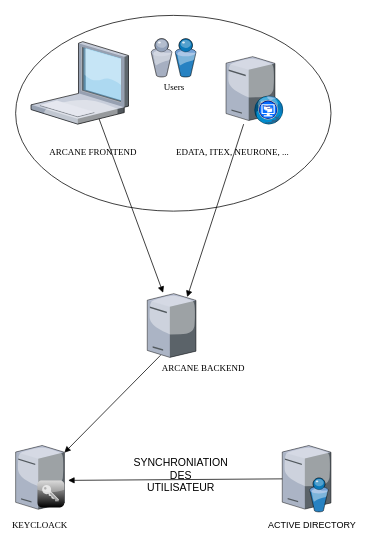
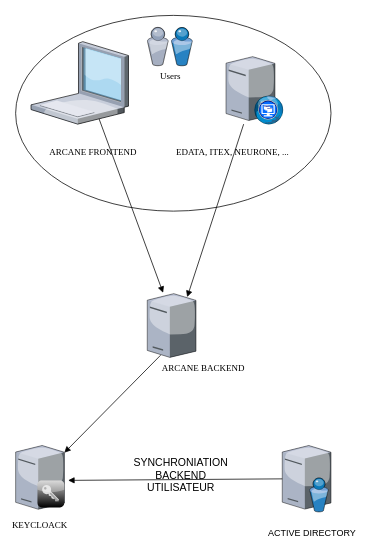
  <mxCell id="0" />
  <mxCell id="1" parent="0" />
  <mxCell id="2" value="" style="ellipse;whiteSpace=wrap;html=1;rounded=0;shadow=0;comic=0;strokeWidth=1;fontFamily=Verdana;" parent="1" vertex="1"><mxGeometry x="20" y="20" width="420.5" height="261" as="geometry" /></mxCell>
  <mxCell id="3" value="" style="verticalLabelPosition=bottom;aspect=fixed;html=1;verticalAlign=top;strokeColor=none;align=center;outlineConnect=0;shape=mxgraph.citrix.laptop_1;" vertex="1" parent="1"><mxGeometry x="40.5" y="55" width="130" height="110" as="geometry" /></mxCell>
  <mxCell id="4" value="" style="verticalLabelPosition=bottom;aspect=fixed;html=1;verticalAlign=top;strokeColor=none;align=center;outlineConnect=0;shape=mxgraph.citrix.license_server;" vertex="1" parent="1"><mxGeometry x="20" y="593.5" width="65" height="85" as="geometry" /></mxCell>
  <mxCell id="5" value="" style="verticalLabelPosition=bottom;aspect=fixed;html=1;verticalAlign=top;strokeColor=none;align=center;outlineConnect=0;shape=mxgraph.citrix.role_security;fillColor=#CCCCCC;gradientColor=#000000;gradientDirection=south;" vertex="1" parent="1"><mxGeometry x="49" y="640" width="36" height="36" as="geometry" /></mxCell>
  <mxCell id="6" value="" style="verticalLabelPosition=bottom;aspect=fixed;html=1;verticalAlign=top;strokeColor=none;align=center;outlineConnect=0;shape=mxgraph.citrix.directory_server;" vertex="1" parent="1"><mxGeometry x="375.5" y="593.5" width="65" height="88.5" as="geometry" /></mxCell>
  <mxCell id="7" value="" style="verticalLabelPosition=bottom;aspect=fixed;html=1;verticalAlign=top;strokeColor=none;align=center;outlineConnect=0;shape=mxgraph.citrix.desktop_web;" vertex="1" parent="1"><mxGeometry x="300.5" y="75" width="76.5" height="90" as="geometry" /></mxCell>
- <mxCell id="8" value="Users" style="verticalLabelPosition=bottom;aspect=fixed;html=1;verticalAlign=top;strokeColor=none;shape=mxgraph.citrix.users;rounded=0;shadow=0;comic=0;fontFamily=Verdana;" parent="1" vertex="1"><mxGeometry x="200.5" y="51" width="60" height="51.16" as="geometry" /></mxCell>
+ <mxCell id="8" value="Users" style="verticalLabelPosition=bottom;aspect=fixed;html=1;verticalAlign=top;strokeColor=none;shape=mxgraph.citrix.users;rounded=0;shadow=0;comic=0;fontFamily=Verdana;" parent="1" vertex="1"><mxGeometry x="195.5" y="36" width="60" height="51.16" as="geometry" /></mxCell>
  <mxCell id="9" value="EDATA, ITEX, NEURONE, ..." style="edgeStyle=none;rounded=0;html=1;entryX=0.82;entryY=0.054;entryPerimeter=0;labelBackgroundColor=none;startArrow=none;startFill=0;endArrow=block;endFill=1;strokeWidth=1;fontFamily=Verdana;fontSize=12;entryDx=0;entryDy=0;" edge="1" parent="1" source="7" target="11"><mxGeometry x="-0.667" y="-3" relative="1" as="geometry"><mxPoint as="offset" /><mxPoint x="327.639" y="133" as="sourcePoint" /><mxPoint x="250.24" y="446.46" as="targetPoint" /></mxGeometry></mxCell>
  <mxCell id="10" value="ARCANE FRONTEND" style="edgeStyle=none;rounded=0;html=1;labelBackgroundColor=none;startArrow=none;startFill=0;endArrow=block;endFill=1;strokeWidth=1;fontFamily=Verdana;fontSize=12;entryX=0.325;entryY=-0.013;entryDx=0;entryDy=0;entryPerimeter=0;" edge="1" parent="1" target="11"><mxGeometry x="-0.685" y="-22" relative="1" as="geometry"><mxPoint x="-1" as="offset" /><mxPoint x="131.259" y="158" as="sourcePoint" /><mxPoint x="250.5" y="441" as="targetPoint" /></mxGeometry></mxCell>
  <mxCell id="11" value="" style="verticalLabelPosition=bottom;aspect=fixed;html=1;verticalAlign=top;strokeColor=none;shape=mxgraph.citrix.tower_server;rounded=0;shadow=0;comic=0;fontFamily=Verdana;" parent="1" vertex="1"><mxGeometry x="195.5" y="391" width="65" height="85" as="geometry" /></mxCell>
  <mxCell id="12" value="&lt;div&gt;ARCANE BACKEND&lt;/div&gt;" style="edgeStyle=none;rounded=0;html=1;labelBackgroundColor=none;startArrow=none;startFill=0;endArrow=block;endFill=1;strokeWidth=1;fontFamily=Verdana;fontSize=12;exitX=0.274;exitY=0.966;exitDx=0;exitDy=0;exitPerimeter=0;" edge="1" parent="1" source="11" target="4"><mxGeometry x="-1" y="59" relative="1" as="geometry"><mxPoint x="15" y="-25" as="offset" /><mxPoint x="813" y="144.079" as="sourcePoint" /><mxPoint x="309.874" y="156.92" as="targetPoint" /></mxGeometry></mxCell>
  <mxCell id="13" value="KEYCLOACK" style="edgeStyle=none;rounded=0;html=1;labelBackgroundColor=none;startArrow=none;startFill=0;endArrow=block;endFill=1;strokeWidth=1;fontFamily=Verdana;fontSize=12;entryX=1.077;entryY=0.547;entryDx=0;entryDy=0;entryPerimeter=0;" edge="1" parent="1" source="6" target="4"><mxGeometry x="1" y="71" relative="1" as="geometry"><mxPoint x="-38" y="-11" as="offset" /><mxPoint x="370" y="460" as="sourcePoint" /><mxPoint x="319.874" y="171.92" as="targetPoint" /></mxGeometry></mxCell>
- <mxCell id="14" value="&lt;div style=&quot;font-size: 14px&quot;&gt;&lt;font style=&quot;font-size: 14px&quot;&gt;SYNCHRONIATION &lt;br&gt;&lt;/font&gt;&lt;/div&gt;&lt;div style=&quot;font-size: 14px&quot;&gt;&lt;font style=&quot;font-size: 14px&quot;&gt;DES&lt;/font&gt;&lt;/div&gt;&lt;div style=&quot;font-size: 14px&quot;&gt;&lt;font style=&quot;font-size: 14px&quot;&gt;UTILISATEUR&lt;br&gt;&lt;/font&gt;&lt;/div&gt;" style="text;html=1;resizable=0;autosize=1;align=center;verticalAlign=middle;points=[];fillColor=none;strokeColor=none;rounded=0;" vertex="1" parent="1"><mxGeometry x="169.5" y="608" width="140" height="50" as="geometry" /></mxCell>
- <mxCell id="15" value="ACTIVE DIRECTORY" style="text;html=1;resizable=0;autosize=1;align=center;verticalAlign=middle;points=[];fillColor=none;strokeColor=none;rounded=0;" vertex="1" parent="1"><mxGeometry x="350" y="690" width="130" height="20" as="geometry" /></mxCell>
+ <mxCell id="14" value="&lt;div style=&quot;font-size: 14px&quot;&gt;&lt;font style=&quot;font-size: 14px&quot;&gt;SYNCHRONIATION &lt;br&gt;&lt;/font&gt;&lt;/div&gt;&lt;div style=&quot;font-size: 14px&quot;&gt;&lt;font style=&quot;font-size: 14px&quot;&gt;BACKEND&lt;/font&gt;&lt;/div&gt;&lt;div style=&quot;font-size: 14px&quot;&gt;&lt;font style=&quot;font-size: 14px&quot;&gt;UTILISATEUR&lt;br&gt;&lt;/font&gt;&lt;/div&gt;" style="text;html=1;resizable=0;autosize=1;align=center;verticalAlign=middle;points=[];fillColor=none;strokeColor=none;rounded=0;" vertex="1" parent="1"><mxGeometry x="169.5" y="608" width="140" height="50" as="geometry" /></mxCell>
+ <mxCell id="15" value="ACTIVE DIRECTORY" style="text;html=1;resizable=0;autosize=1;align=center;verticalAlign=middle;points=[];fillColor=none;strokeColor=none;rounded=0;" vertex="1" parent="1"><mxGeometry x="350" y="700" width="130" height="20" as="geometry" /></mxCell>
